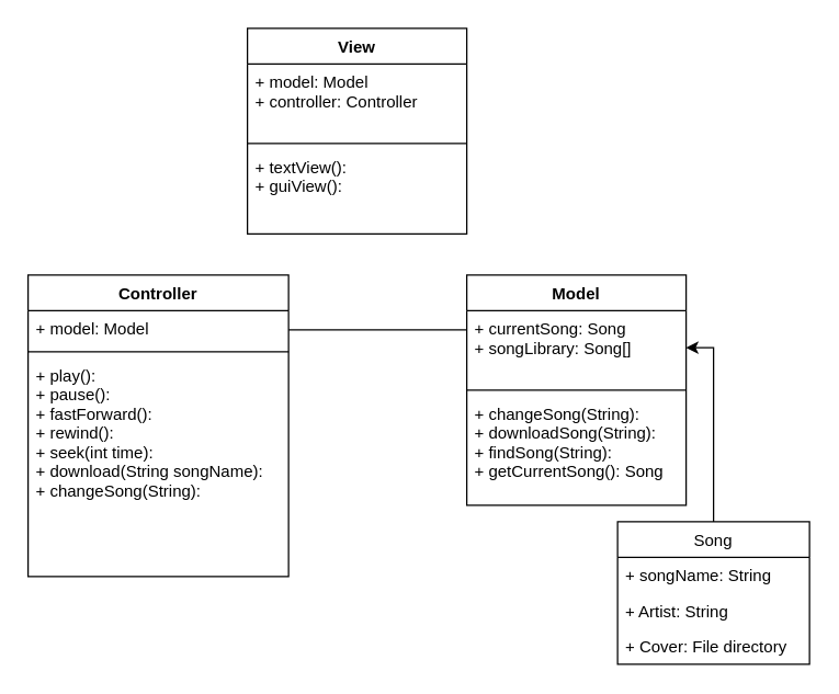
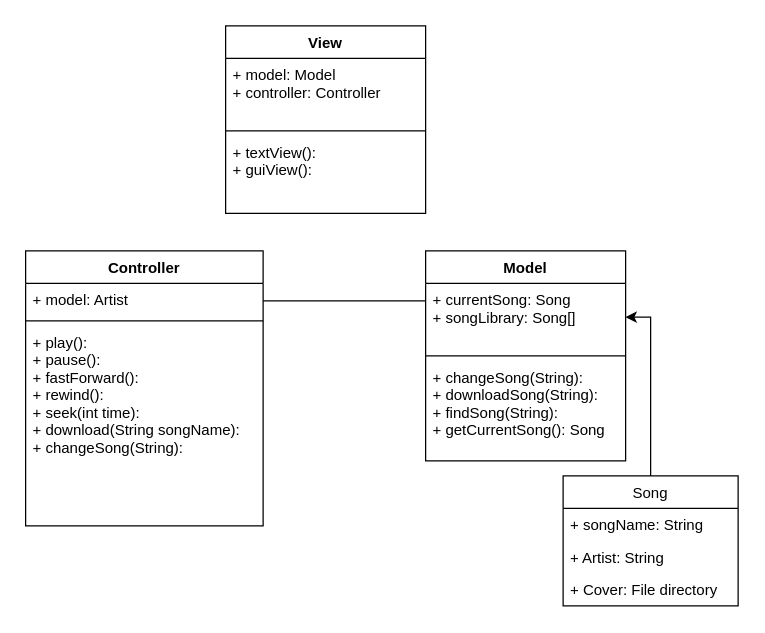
  <mxCell id="0" />
  <mxCell id="1" parent="0" />
  <mxCell id="2" value="Model" style="swimlane;fontStyle=1;align=center;verticalAlign=top;childLayout=stackLayout;horizontal=1;startSize=26;horizontalStack=0;resizeParent=1;resizeParentMax=0;resizeLast=0;collapsible=1;marginBottom=0;" vertex="1" parent="1"><mxGeometry x="340" y="200" width="160" height="168" as="geometry" /></mxCell>
  <mxCell id="3" value="+ currentSong: Song&#10;+ songLibrary: Song[]" style="text;strokeColor=none;fillColor=none;align=left;verticalAlign=top;spacingLeft=4;spacingRight=4;overflow=hidden;rotatable=0;points=[[0,0.5],[1,0.5]];portConstraint=eastwest;" vertex="1" parent="2"><mxGeometry y="26" width="160" height="54" as="geometry" /></mxCell>
  <mxCell id="4" value="" style="line;strokeWidth=1;fillColor=none;align=left;verticalAlign=middle;spacingTop=-1;spacingLeft=3;spacingRight=3;rotatable=0;labelPosition=right;points=[];portConstraint=eastwest;" vertex="1" parent="2"><mxGeometry y="80" width="160" height="8" as="geometry" /></mxCell>
  <mxCell id="5" value="+ changeSong(String):&#10;+ downloadSong(String):&#10;+ findSong(String):&#10;+ getCurrentSong(): Song" style="text;strokeColor=none;fillColor=none;align=left;verticalAlign=top;spacingLeft=4;spacingRight=4;overflow=hidden;rotatable=0;points=[[0,0.5],[1,0.5]];portConstraint=eastwest;" vertex="1" parent="2"><mxGeometry y="88" width="160" height="80" as="geometry" /></mxCell>
  <mxCell id="6" value="Controller" style="swimlane;fontStyle=1;align=center;verticalAlign=top;childLayout=stackLayout;horizontal=1;startSize=26;horizontalStack=0;resizeParent=1;resizeParentMax=0;resizeLast=0;collapsible=1;marginBottom=0;" vertex="1" parent="1"><mxGeometry x="20" y="200" width="190" height="220" as="geometry" /></mxCell>
- <mxCell id="7" value="+ model: Model" style="text;strokeColor=none;fillColor=none;align=left;verticalAlign=top;spacingLeft=4;spacingRight=4;overflow=hidden;rotatable=0;points=[[0,0.5],[1,0.5]];portConstraint=eastwest;" vertex="1" parent="6"><mxGeometry y="26" width="190" height="26" as="geometry" /></mxCell>
+ <mxCell id="7" value="+ model: Artist" style="text;strokeColor=none;fillColor=none;align=left;verticalAlign=top;spacingLeft=4;spacingRight=4;overflow=hidden;rotatable=0;points=[[0,0.5],[1,0.5]];portConstraint=eastwest;" vertex="1" parent="6"><mxGeometry y="26" width="190" height="26" as="geometry" /></mxCell>
  <mxCell id="8" value="" style="line;strokeWidth=1;fillColor=none;align=left;verticalAlign=middle;spacingTop=-1;spacingLeft=3;spacingRight=3;rotatable=0;labelPosition=right;points=[];portConstraint=eastwest;" vertex="1" parent="6"><mxGeometry y="52" width="190" height="8" as="geometry" /></mxCell>
  <mxCell id="9" value="+ play():&#10;+ pause():&#10;+ fastForward():&#10;+ rewind():&#10;+ seek(int time):&#10;+ download(String songName):&#10;+ changeSong(String):" style="text;strokeColor=none;fillColor=none;align=left;verticalAlign=top;spacingLeft=4;spacingRight=4;overflow=hidden;rotatable=0;points=[[0,0.5],[1,0.5]];portConstraint=eastwest;" vertex="1" parent="6"><mxGeometry y="60" width="190" height="160" as="geometry" /></mxCell>
  <mxCell id="10" value="View" style="swimlane;fontStyle=1;align=center;verticalAlign=top;childLayout=stackLayout;horizontal=1;startSize=26;horizontalStack=0;resizeParent=1;resizeParentMax=0;resizeLast=0;collapsible=1;marginBottom=0;" vertex="1" parent="1"><mxGeometry x="180" y="20" width="160" height="150" as="geometry" /></mxCell>
  <mxCell id="11" value="+ model: Model&#10;+ controller: Controller" style="text;strokeColor=none;fillColor=none;align=left;verticalAlign=top;spacingLeft=4;spacingRight=4;overflow=hidden;rotatable=0;points=[[0,0.5],[1,0.5]];portConstraint=eastwest;" vertex="1" parent="10"><mxGeometry y="26" width="160" height="54" as="geometry" /></mxCell>
  <mxCell id="12" value="" style="line;strokeWidth=1;fillColor=none;align=left;verticalAlign=middle;spacingTop=-1;spacingLeft=3;spacingRight=3;rotatable=0;labelPosition=right;points=[];portConstraint=eastwest;" vertex="1" parent="10"><mxGeometry y="80" width="160" height="8" as="geometry" /></mxCell>
  <mxCell id="13" value="+ textView():&#10;+ guiView():" style="text;strokeColor=none;fillColor=none;align=left;verticalAlign=top;spacingLeft=4;spacingRight=4;overflow=hidden;rotatable=0;points=[[0,0.5],[1,0.5]];portConstraint=eastwest;" vertex="1" parent="10"><mxGeometry y="88" width="160" height="62" as="geometry" /></mxCell>
  <mxCell id="14" value="" style="endArrow=none;html=1;edgeStyle=orthogonalEdgeStyle;rounded=0;" edge="1" parent="1"><mxGeometry relative="1" as="geometry"><mxPoint x="210" y="240" as="sourcePoint" /><mxPoint x="340" y="240" as="targetPoint" /></mxGeometry></mxCell>
  <mxCell id="15" style="edgeStyle=orthogonalEdgeStyle;rounded=0;orthogonalLoop=1;jettySize=auto;html=1;exitX=0.5;exitY=0;exitDx=0;exitDy=0;entryX=1;entryY=0.5;entryDx=0;entryDy=0;" edge="1" parent="1" source="16" target="3"><mxGeometry relative="1" as="geometry"><mxPoint x="420" y="300" as="targetPoint" /></mxGeometry></mxCell>
  <mxCell id="16" value="Song" style="swimlane;fontStyle=0;childLayout=stackLayout;horizontal=1;startSize=26;fillColor=none;horizontalStack=0;resizeParent=1;resizeParentMax=0;resizeLast=0;collapsible=1;marginBottom=0;" vertex="1" parent="1"><mxGeometry x="450" y="380" width="140" height="104" as="geometry" /></mxCell>
  <mxCell id="17" value="+ songName: String" style="text;strokeColor=none;fillColor=none;align=left;verticalAlign=top;spacingLeft=4;spacingRight=4;overflow=hidden;rotatable=0;points=[[0,0.5],[1,0.5]];portConstraint=eastwest;" vertex="1" parent="16"><mxGeometry y="26" width="140" height="26" as="geometry" /></mxCell>
  <mxCell id="18" value="+ Artist: String" style="text;strokeColor=none;fillColor=none;align=left;verticalAlign=top;spacingLeft=4;spacingRight=4;overflow=hidden;rotatable=0;points=[[0,0.5],[1,0.5]];portConstraint=eastwest;" vertex="1" parent="16"><mxGeometry y="52" width="140" height="26" as="geometry" /></mxCell>
  <mxCell id="19" value="+ Cover: File directory" style="text;strokeColor=none;fillColor=none;align=left;verticalAlign=top;spacingLeft=4;spacingRight=4;overflow=hidden;rotatable=0;points=[[0,0.5],[1,0.5]];portConstraint=eastwest;" vertex="1" parent="16"><mxGeometry y="78" width="140" height="26" as="geometry" /></mxCell>
